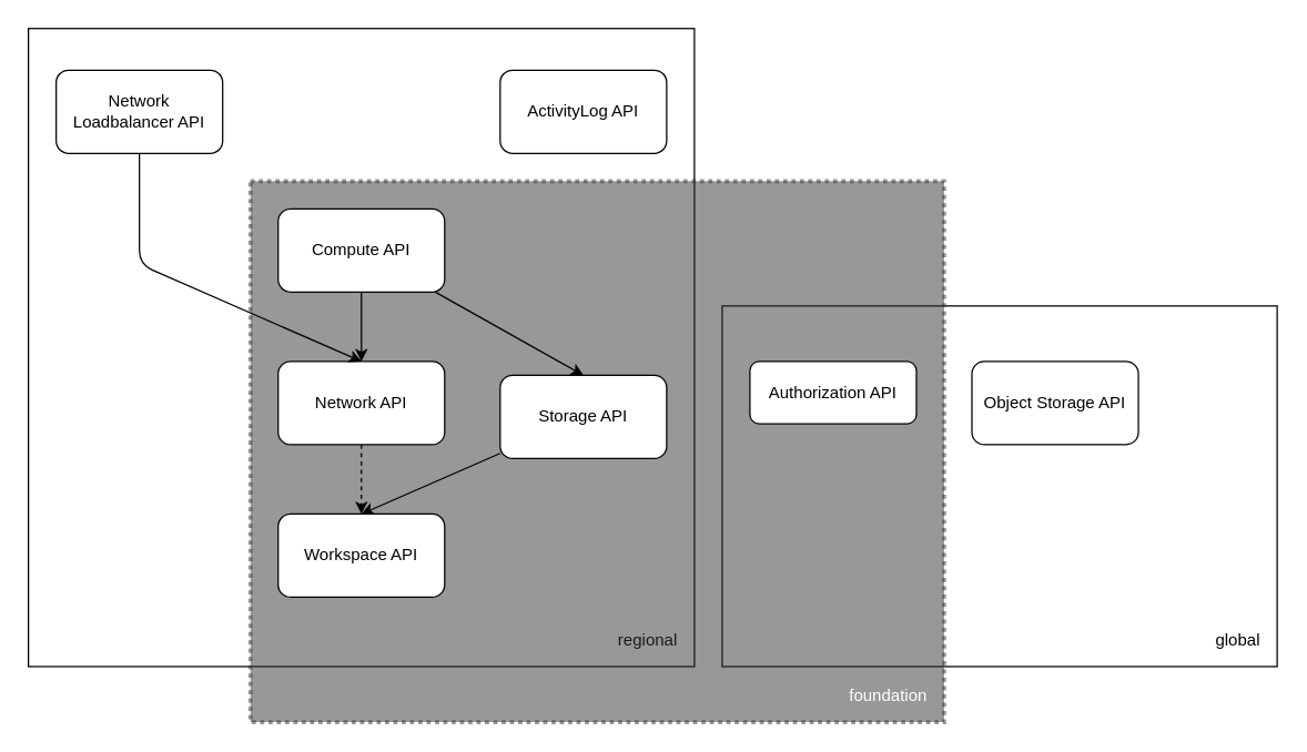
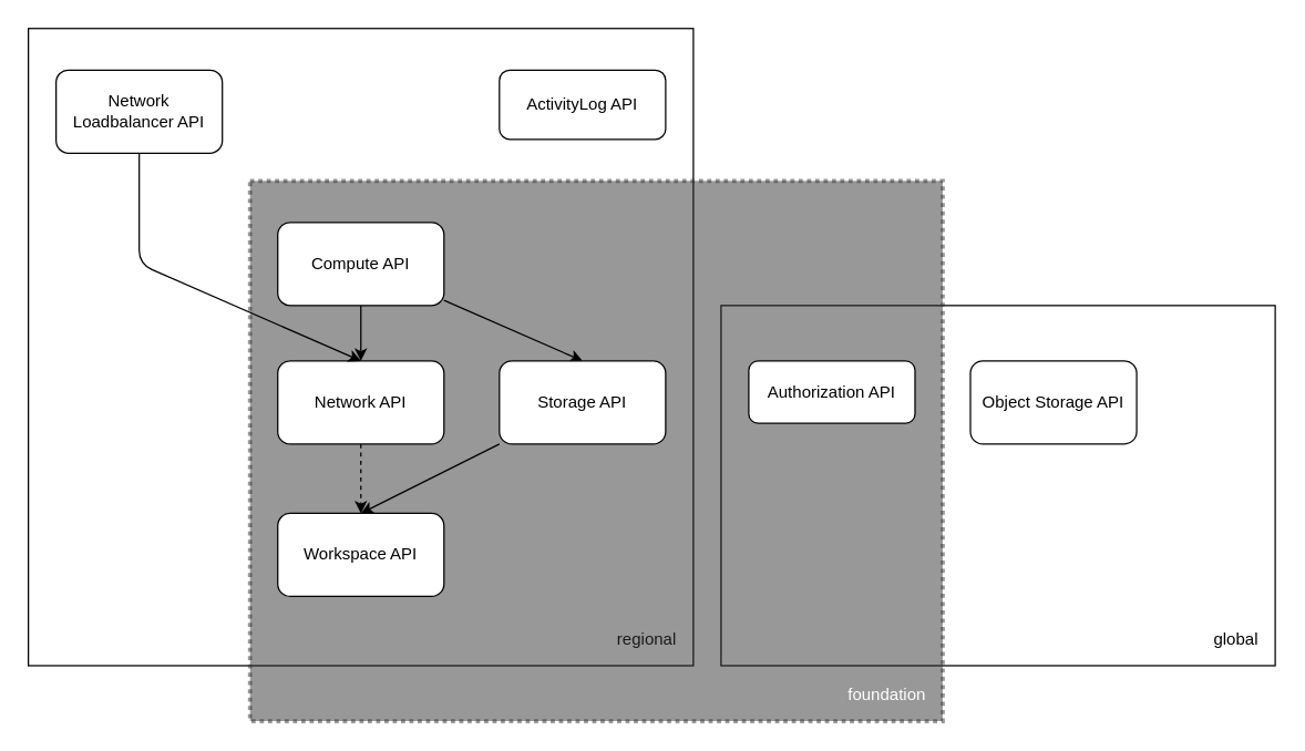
  <mxCell id="0" />
  <mxCell id="1" parent="0" />
  <mxCell id="2" value="global" style="whiteSpace=wrap;html=1;verticalAlign=bottom;align=right;spacingRight=10;spacingBottom=10;" parent="1" vertex="1"><mxGeometry x="520" y="220" width="400" height="260" as="geometry" /></mxCell>
  <mxCell id="3" value="regional" style="whiteSpace=wrap;html=1;verticalAlign=bottom;align=right;spacingRight=10;spacingBottom=10;" parent="1" vertex="1"><mxGeometry x="20" y="20" width="480" height="460" as="geometry" /></mxCell>
  <mxCell id="4" value="foundation" style="whiteSpace=wrap;html=1;align=right;verticalAlign=bottom;dashed=1;dashPattern=1 1;fillColor=#333333;fontColor=#ffffff;strokeColor=#333333;strokeWidth=3;fillStyle=auto;opacity=50;spacingRight=10;spacingBottom=10;" parent="1" vertex="1"><mxGeometry x="180" y="130" width="500" height="390" as="geometry" /></mxCell>
  <mxCell id="5" value="Workspace API" style="rounded=1;whiteSpace=wrap;html=1;" parent="1" vertex="1"><mxGeometry x="200" y="370" width="120" height="60" as="geometry" /></mxCell>
- <mxCell id="6" value="ActivityLog API" style="rounded=1;whiteSpace=wrap;html=1;" parent="1" vertex="1"><mxGeometry x="360" y="50" width="120" height="60" as="geometry" /></mxCell>
+ <mxCell id="6" value="ActivityLog API" style="rounded=1;whiteSpace=wrap;html=1;" parent="1" vertex="1"><mxGeometry x="360" y="50" width="120" height="50" as="geometry" /></mxCell>
  <mxCell id="7" value="Authorization API" style="rounded=1;whiteSpace=wrap;html=1;" parent="1" vertex="1"><mxGeometry x="540" y="260" width="120" height="45" as="geometry" /></mxCell>
  <mxCell id="8" style="edgeStyle=none;html=1;" parent="1" source="10" target="12" edge="1"><mxGeometry relative="1" as="geometry" /></mxCell>
  <mxCell id="9" style="edgeStyle=none;html=1;entryX=0.5;entryY=0;entryDx=0;entryDy=0;" parent="1" source="10" target="15" edge="1"><mxGeometry relative="1" as="geometry" /></mxCell>
- <mxCell id="10" value="Compute API" style="rounded=1;whiteSpace=wrap;html=1;" parent="1" vertex="1"><mxGeometry x="200" y="150" width="120" height="60" as="geometry" /></mxCell>
+ <mxCell id="10" value="Compute API" style="rounded=1;whiteSpace=wrap;html=1;" parent="1" vertex="1"><mxGeometry x="200" y="160" width="120" height="60" as="geometry" /></mxCell>
  <mxCell id="11" style="edgeStyle=none;html=1;dashed=1;" parent="1" source="12" target="5" edge="1"><mxGeometry relative="1" as="geometry" /></mxCell>
  <mxCell id="12" value="Network API" style="rounded=1;whiteSpace=wrap;html=1;" parent="1" vertex="1"><mxGeometry x="200" y="260" width="120" height="60" as="geometry" /></mxCell>
  <mxCell id="13" value="Object Storage API" style="rounded=1;whiteSpace=wrap;html=1;" parent="1" vertex="1"><mxGeometry x="700" y="260" width="120" height="60" as="geometry" /></mxCell>
  <mxCell id="14" style="edgeStyle=none;html=1;entryX=0.5;entryY=0;entryDx=0;entryDy=0;" parent="1" source="15" target="5" edge="1"><mxGeometry relative="1" as="geometry"><mxPoint x="260" y="350" as="targetPoint" /></mxGeometry></mxCell>
- <mxCell id="15" value="Storage API" style="rounded=1;whiteSpace=wrap;html=1;" parent="1" vertex="1"><mxGeometry x="360" y="270" width="120" height="60" as="geometry" /></mxCell>
+ <mxCell id="15" value="Storage API" style="rounded=1;whiteSpace=wrap;html=1;" parent="1" vertex="1"><mxGeometry x="360" y="260" width="120" height="60" as="geometry" /></mxCell>
  <mxCell id="16" style="edgeStyle=none;html=1;entryX=0.5;entryY=0;entryDx=0;entryDy=0;" parent="1" source="17" target="12" edge="1"><mxGeometry relative="1" as="geometry"><Array as="points"><mxPoint x="100" y="190" /></Array></mxGeometry></mxCell>
  <mxCell id="17" value="Network Loadbalancer API" style="rounded=1;whiteSpace=wrap;html=1;" parent="1" vertex="1"><mxGeometry x="40" y="50" width="120" height="60" as="geometry" /></mxCell>
